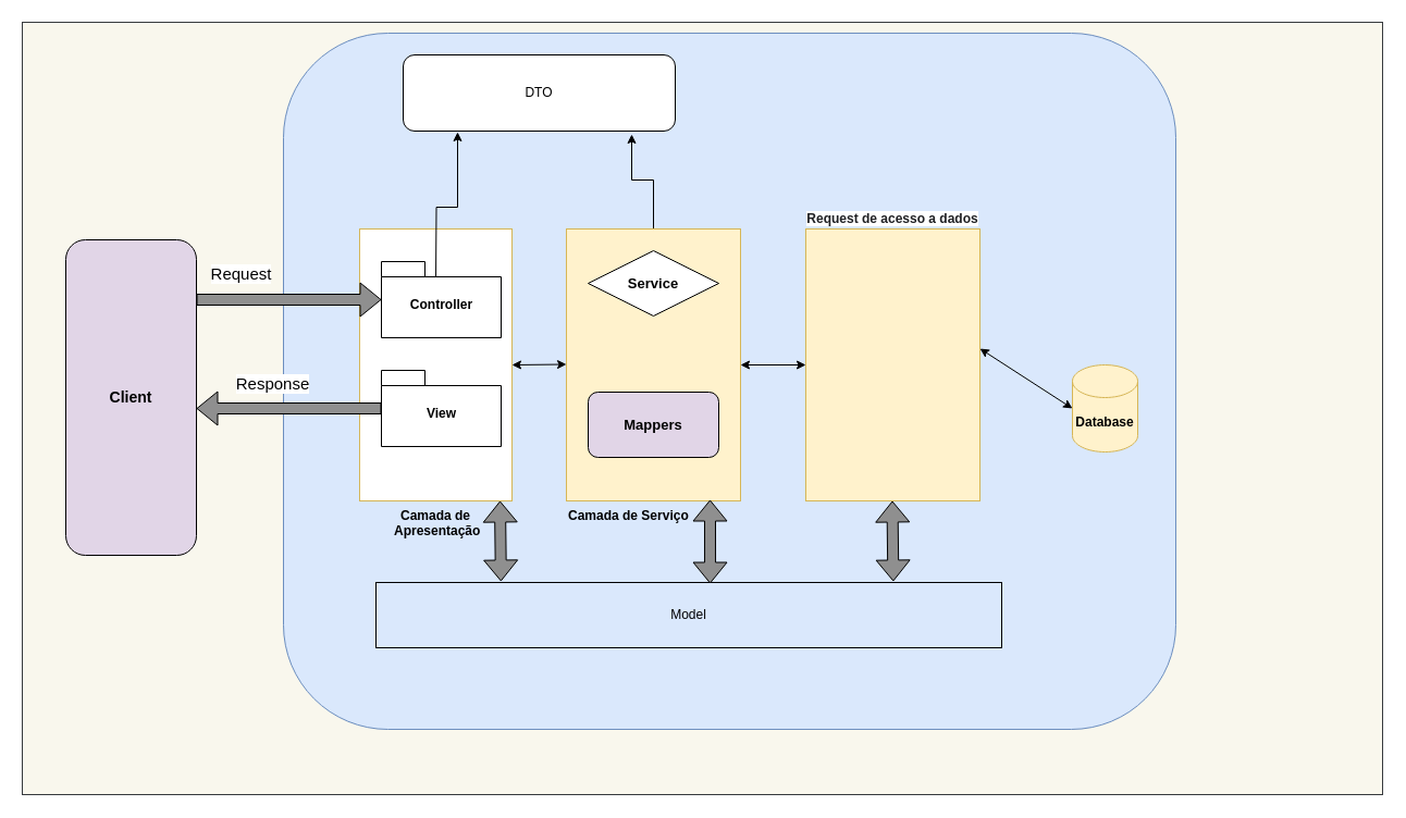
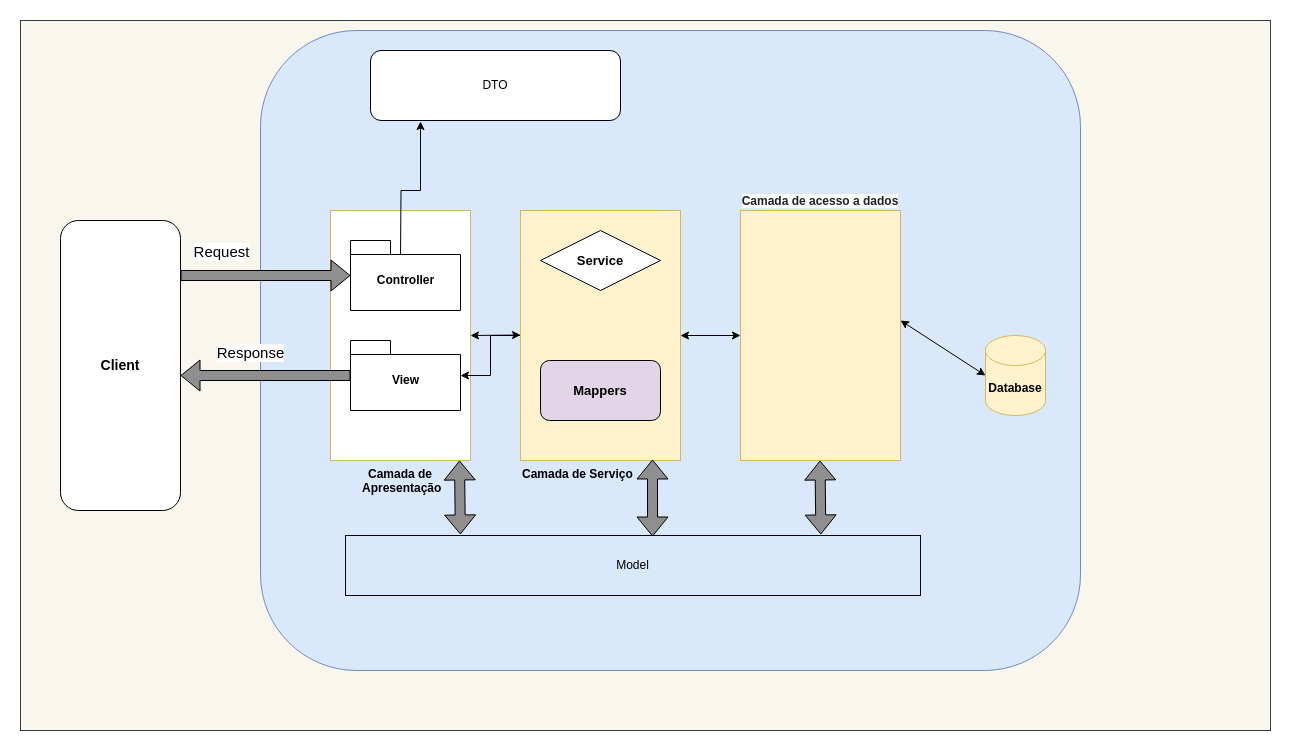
  <mxCell id="0" />
  <mxCell id="1" parent="0" />
  <mxCell id="2" value="" style="rounded=0;whiteSpace=wrap;html=1;fillColor=#f9f7ed;strokeColor=#36393d;" vertex="1" parent="1"><mxGeometry x="20" y="20" width="1250" height="710" as="geometry" /></mxCell>
  <mxCell id="3" value="" style="rounded=1;whiteSpace=wrap;html=1;fillColor=#dae8fc;strokeColor=#6c8ebf;" vertex="1" parent="1"><mxGeometry x="260" y="30" width="820" height="640" as="geometry" /></mxCell>
  <mxCell id="4" value="&lt;b&gt;Camada de&lt;br&gt;&amp;nbsp;Apresentação&lt;/b&gt;" style="rounded=0;whiteSpace=wrap;html=1;direction=south;labelPosition=center;verticalLabelPosition=bottom;align=center;verticalAlign=top;fillColor=#ffffff;strokeColor=#d6b656;" vertex="1" parent="1"><mxGeometry x="330" y="210" width="140" height="250" as="geometry" /></mxCell>
- <mxCell id="5" value="&lt;span style=&quot;color: rgb(32, 33, 36); font-family: arial, sans-serif; font-size: 12px; text-align: left; background-color: rgb(255, 255, 255);&quot;&gt;&lt;b&gt;Request de acesso a dados&lt;/b&gt;&lt;/span&gt;" style="rounded=0;whiteSpace=wrap;html=1;direction=south;labelPosition=center;verticalLabelPosition=top;align=center;verticalAlign=bottom;fontSize=12;fillColor=#fff2cc;strokeColor=#d6b656;" vertex="1" parent="1"><mxGeometry x="740" y="210" width="160" height="250" as="geometry" /></mxCell>
+ <mxCell id="5" value="&lt;span style=&quot;color: rgb(32, 33, 36); font-family: arial, sans-serif; font-size: 12px; text-align: left; background-color: rgb(255, 255, 255);&quot;&gt;&lt;b&gt;Camada de acesso a dados&lt;/b&gt;&lt;/span&gt;" style="rounded=0;whiteSpace=wrap;html=1;direction=south;labelPosition=center;verticalLabelPosition=top;align=center;verticalAlign=bottom;fontSize=12;fillColor=#fff2cc;strokeColor=#d6b656;" vertex="1" parent="1"><mxGeometry x="740" y="210" width="160" height="250" as="geometry" /></mxCell>
  <mxCell id="6" value="Database" style="shape=cylinder3;whiteSpace=wrap;html=1;boundedLbl=1;backgroundOutline=1;size=15;fillColor=#fff2cc;strokeColor=#d6b656;fontStyle=1" vertex="1" parent="1"><mxGeometry x="985" y="335" width="60" height="80" as="geometry" /></mxCell>
- <mxCell id="7" style="edgeStyle=orthogonalEdgeStyle;rounded=0;orthogonalLoop=1;jettySize=auto;html=1;entryX=0.84;entryY=1.043;entryDx=0;entryDy=0;entryPerimeter=0;" edge="1" parent="1" source="8" target="12"><mxGeometry relative="1" as="geometry" /></mxCell>
+ <mxCell id="7" style="edgeStyle=orthogonalEdgeStyle;rounded=0;orthogonalLoop=1;jettySize=auto;html=1;" edge="1" parent="1" source="8" target="15"><mxGeometry relative="1" as="geometry" /></mxCell>
  <mxCell id="8" value="&lt;b&gt;Camada de Serviço&lt;/b&gt;" style="rounded=0;whiteSpace=wrap;html=1;direction=south;labelPosition=center;verticalLabelPosition=bottom;align=left;verticalAlign=top;fillColor=#fff2cc;strokeColor=#d6b656;" vertex="1" parent="1"><mxGeometry x="520" y="210" width="160" height="250" as="geometry" /></mxCell>
  <mxCell id="9" value="Service&lt;br style=&quot;font-size: 13px;&quot;&gt;" style="rhombus;whiteSpace=wrap;html=1;fontStyle=1;fontSize=13;" vertex="1" parent="1"><mxGeometry x="540" y="230" width="120" height="60" as="geometry" /></mxCell>
  <mxCell id="10" style="edgeStyle=orthogonalEdgeStyle;rounded=0;orthogonalLoop=1;jettySize=auto;html=1;entryX=0.2;entryY=1.014;entryDx=0;entryDy=0;entryPerimeter=0;" edge="1" parent="1" target="12"><mxGeometry relative="1" as="geometry"><mxPoint x="400" y="260" as="sourcePoint" /></mxGeometry></mxCell>
  <mxCell id="11" value="Mappers" style="rounded=1;whiteSpace=wrap;html=1;fontStyle=1;fontSize=13;fillColor=#e1d5e7;" vertex="1" parent="1"><mxGeometry x="540" y="360" width="120" height="60" as="geometry" /></mxCell>
  <mxCell id="12" value="DTO" style="rounded=1;whiteSpace=wrap;html=1;" vertex="1" parent="1"><mxGeometry x="370" y="50" width="250" height="70" as="geometry" /></mxCell>
  <mxCell id="13" value="" style="endArrow=classic;startArrow=classic;html=1;rounded=0;entryX=0;entryY=0.5;entryDx=0;entryDy=0;entryPerimeter=0;" edge="1" parent="1" target="6"><mxGeometry width="50" height="50" relative="1" as="geometry"><mxPoint x="900" y="320" as="sourcePoint" /><mxPoint x="845" y="289.5" as="targetPoint" /><Array as="points" /></mxGeometry></mxCell>
- <mxCell id="14" value="Client" style="rounded=1;whiteSpace=wrap;html=1;fontStyle=1;fontSize=14;fillColor=#e1d5e7;" vertex="1" parent="1"><mxGeometry x="60" y="220" width="120" height="290" as="geometry" /></mxCell>
+ <mxCell id="14" value="Client" style="rounded=1;whiteSpace=wrap;html=1;fontStyle=1;fontSize=14;" vertex="1" parent="1"><mxGeometry x="60" y="220" width="120" height="290" as="geometry" /></mxCell>
  <mxCell id="15" value="View" style="shape=folder;fontStyle=1;spacingTop=10;tabWidth=40;tabHeight=14;tabPosition=left;html=1;" vertex="1" parent="1"><mxGeometry x="350" y="340" width="110" height="70" as="geometry" /></mxCell>
  <mxCell id="16" value="Controller" style="shape=folder;fontStyle=1;spacingTop=10;tabWidth=40;tabHeight=14;tabPosition=left;html=1;" vertex="1" parent="1"><mxGeometry x="350" y="240" width="110" height="70" as="geometry" /></mxCell>
  <mxCell id="17" value="" style="shape=flexArrow;endArrow=classic;html=1;rounded=0;labelBackgroundColor=#000000;fontStyle=1;fillColor=#8F8F8F;" edge="1" parent="1" target="16"><mxGeometry width="50" height="50" relative="1" as="geometry"><mxPoint x="180" y="275" as="sourcePoint" /><mxPoint x="270" y="250" as="targetPoint" /></mxGeometry></mxCell>
  <mxCell id="18" value="&lt;font style=&quot;font-size: 15px;&quot;&gt;Request&lt;/font&gt;" style="edgeLabel;html=1;align=center;verticalAlign=middle;resizable=0;points=[];" vertex="1" connectable="0" parent="17"><mxGeometry x="-0.573" y="-2" relative="1" as="geometry"><mxPoint x="4" y="-27" as="offset" /></mxGeometry></mxCell>
  <mxCell id="19" value="" style="shape=flexArrow;endArrow=classic;html=1;rounded=0;labelBackgroundColor=#000000;fontSize=15;fillColor=#8F8F8F;" edge="1" parent="1" source="15"><mxGeometry width="50" height="50" relative="1" as="geometry"><mxPoint x="200" y="330" as="sourcePoint" /><mxPoint x="180" y="375" as="targetPoint" /></mxGeometry></mxCell>
  <mxCell id="20" value="Response" style="edgeLabel;html=1;align=center;verticalAlign=middle;resizable=0;points=[];fontSize=15;" vertex="1" connectable="0" parent="19"><mxGeometry x="0.491" relative="1" as="geometry"><mxPoint x="26" y="-24" as="offset" /></mxGeometry></mxCell>
  <mxCell id="21" value="Model" style="rounded=0;whiteSpace=wrap;html=1;fontSize=12;fillColor=none;" vertex="1" parent="1"><mxGeometry x="345" y="535" width="575" height="60" as="geometry" /></mxCell>
  <mxCell id="22" value="" style="shape=flexArrow;endArrow=classic;startArrow=classic;html=1;rounded=0;labelBackgroundColor=#000000;fontSize=12;fillColor=#8F8F8F;entryX=0.996;entryY=0.175;entryDx=0;entryDy=0;entryPerimeter=0;exitX=0.534;exitY=0.017;exitDx=0;exitDy=0;exitPerimeter=0;" edge="1" parent="1" source="21" target="8"><mxGeometry width="100" height="100" relative="1" as="geometry"><mxPoint x="654" y="530" as="sourcePoint" /><mxPoint x="660" y="450" as="targetPoint" /></mxGeometry></mxCell>
  <mxCell id="23" value="" style="shape=flexArrow;endArrow=classic;startArrow=classic;html=1;rounded=0;labelBackgroundColor=#000000;fontSize=12;fillColor=#8F8F8F;entryX=1;entryY=0.5;entryDx=0;entryDy=0;exitX=0.445;exitY=-0.017;exitDx=0;exitDy=0;exitPerimeter=0;" edge="1" parent="1"><mxGeometry width="100" height="100" relative="1" as="geometry"><mxPoint x="820.375" y="533.98" as="sourcePoint" /><mxPoint x="819.5" y="460" as="targetPoint" /></mxGeometry></mxCell>
  <mxCell id="24" value="" style="shape=flexArrow;endArrow=classic;startArrow=classic;html=1;rounded=0;labelBackgroundColor=#000000;fontSize=12;fillColor=#8F8F8F;entryX=1;entryY=0.5;entryDx=0;entryDy=0;exitX=0.445;exitY=-0.017;exitDx=0;exitDy=0;exitPerimeter=0;" edge="1" parent="1"><mxGeometry width="100" height="100" relative="1" as="geometry"><mxPoint x="459.875" y="533.98" as="sourcePoint" /><mxPoint x="459" y="460" as="targetPoint" /></mxGeometry></mxCell>
  <mxCell id="25" value="" style="endArrow=classic;startArrow=classic;html=1;rounded=0;entryX=0.5;entryY=1;entryDx=0;entryDy=0;" edge="1" parent="1" target="5"><mxGeometry width="50" height="50" relative="1" as="geometry"><mxPoint x="680" y="335" as="sourcePoint" /><mxPoint x="790" y="334.5" as="targetPoint" /><Array as="points" /></mxGeometry></mxCell>
  <mxCell id="26" value="" style="endArrow=classic;startArrow=classic;html=1;rounded=0;entryX=0.5;entryY=1;entryDx=0;entryDy=0;" edge="1" parent="1"><mxGeometry width="50" height="50" relative="1" as="geometry"><mxPoint x="470" y="335" as="sourcePoint" /><mxPoint x="520" y="334.5" as="targetPoint" /><Array as="points" /></mxGeometry></mxCell>
